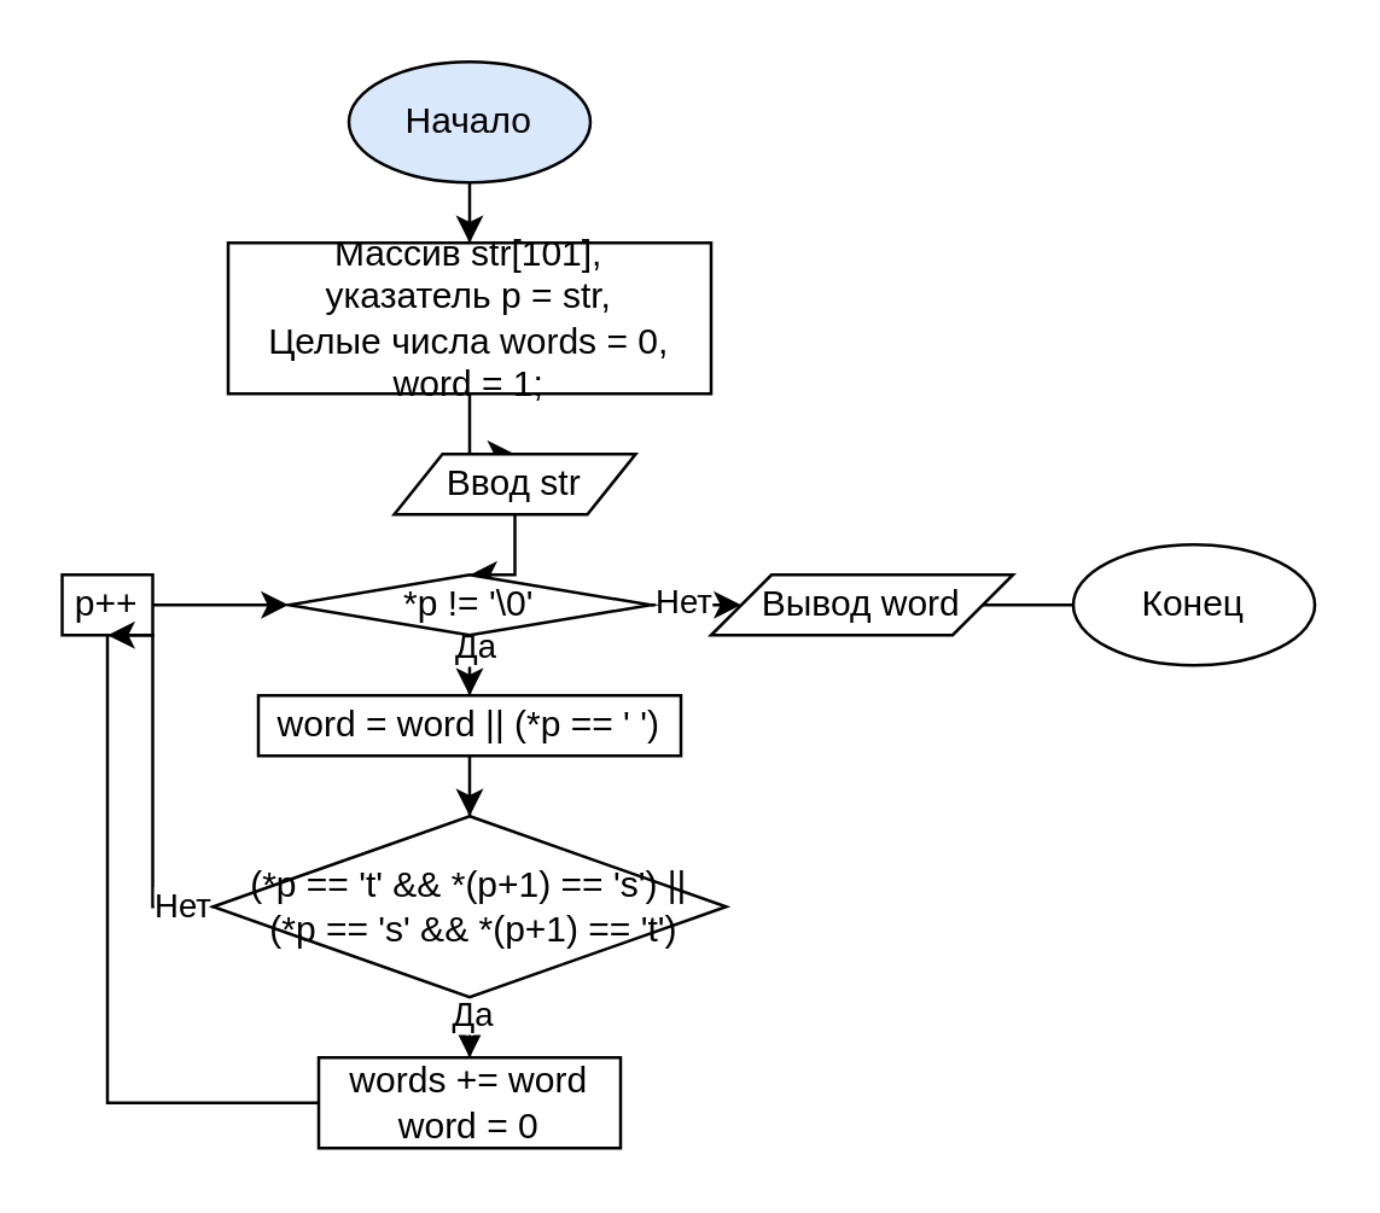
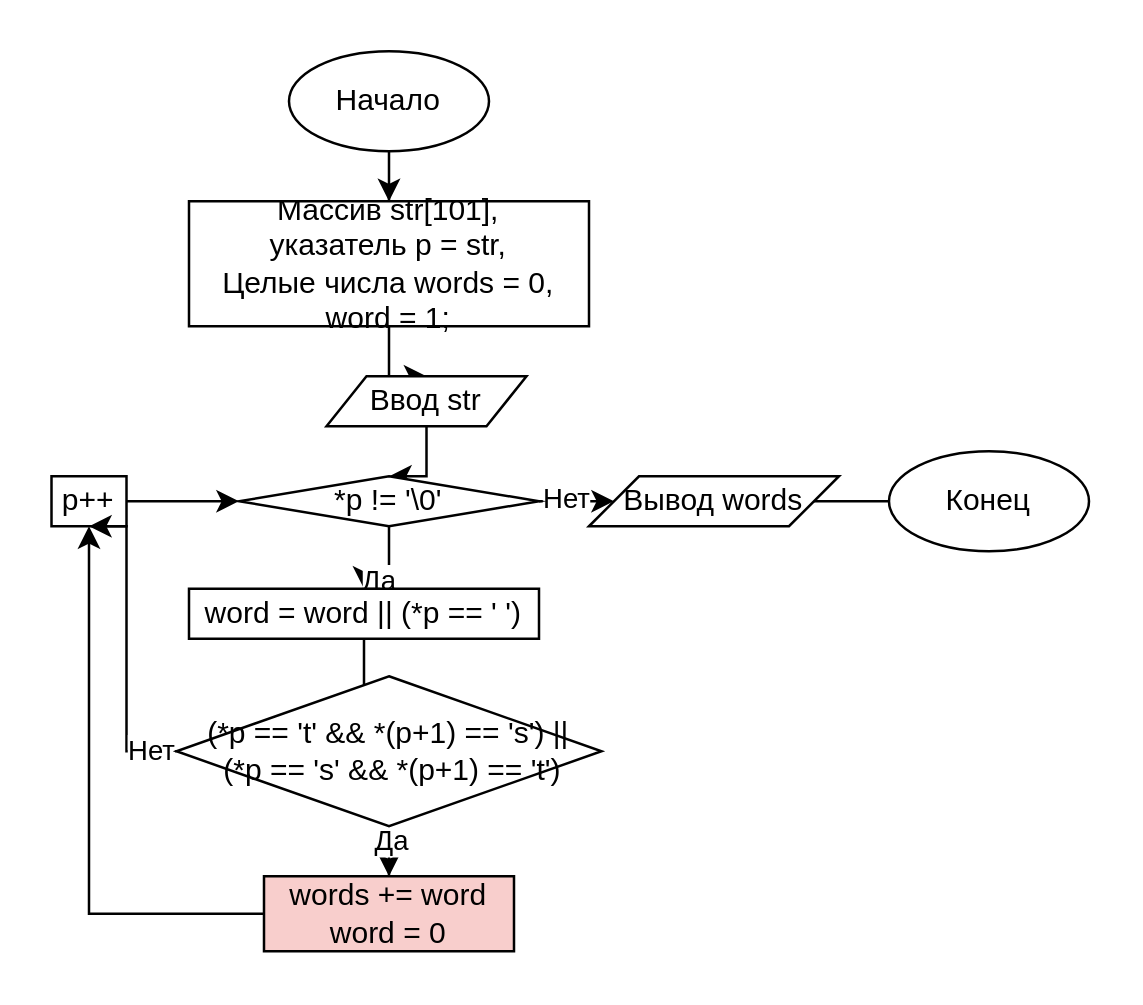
  <mxCell id="0" />
  <mxCell id="1" parent="0" />
  <mxCell id="2" style="edgeStyle=orthogonalEdgeStyle;rounded=0;orthogonalLoop=1;jettySize=auto;html=1;entryX=0.5;entryY=0;entryDx=0;entryDy=0;" edge="1" parent="1" source="3" target="5"><mxGeometry relative="1" as="geometry" /></mxCell>
- <mxCell id="3" value="Начало" style="ellipse;whiteSpace=wrap;html=1;fillColor=#dae8fc;" vertex="1" parent="1"><mxGeometry x="115" y="20" width="80" height="40" as="geometry" /></mxCell>
+ <mxCell id="3" value="Начало" style="ellipse;whiteSpace=wrap;html=1;" vertex="1" parent="1"><mxGeometry x="115" y="20" width="80" height="40" as="geometry" /></mxCell>
  <mxCell id="4" style="edgeStyle=orthogonalEdgeStyle;rounded=0;orthogonalLoop=1;jettySize=auto;html=1;" edge="1" parent="1" source="5" target="7"><mxGeometry relative="1" as="geometry" /></mxCell>
  <mxCell id="5" value="Массив str[101], &lt;br&gt;указатель p = str,&lt;br&gt;Целые числа words = 0,&lt;br&gt;word = 1;" style="rounded=0;whiteSpace=wrap;html=1;" vertex="1" parent="1"><mxGeometry x="75" y="80" width="160" height="50" as="geometry" /></mxCell>
  <mxCell id="6" style="edgeStyle=orthogonalEdgeStyle;rounded=0;orthogonalLoop=1;jettySize=auto;html=1;" edge="1" parent="1" source="7" target="13"><mxGeometry relative="1" as="geometry" /></mxCell>
  <mxCell id="7" value="Ввод str" style="shape=parallelogram;perimeter=parallelogramPerimeter;whiteSpace=wrap;html=1;" vertex="1" parent="1"><mxGeometry x="130" y="150" width="80" height="20" as="geometry" /></mxCell>
  <mxCell id="8" value="Конец" style="ellipse;whiteSpace=wrap;html=1;" vertex="1" parent="1"><mxGeometry x="355" y="180" width="80" height="40" as="geometry" /></mxCell>
  <mxCell id="9" style="edgeStyle=orthogonalEdgeStyle;rounded=0;orthogonalLoop=1;jettySize=auto;html=1;" edge="1" parent="1" source="13" target="15"><mxGeometry relative="1" as="geometry" /></mxCell>
  <mxCell id="10" value="Нет" style="edgeLabel;html=1;align=center;verticalAlign=middle;resizable=0;points=[];" vertex="1" connectable="0" parent="9"><mxGeometry x="0.415" y="2" relative="1" as="geometry"><mxPoint as="offset" /></mxGeometry></mxCell>
  <mxCell id="11" style="edgeStyle=orthogonalEdgeStyle;rounded=0;orthogonalLoop=1;jettySize=auto;html=1;entryX=0.5;entryY=0;entryDx=0;entryDy=0;" edge="1" parent="1" source="13" target="17"><mxGeometry relative="1" as="geometry" /></mxCell>
  <mxCell id="12" value="Да" style="edgeLabel;html=1;align=center;verticalAlign=middle;resizable=0;points=[];" vertex="1" connectable="0" parent="11"><mxGeometry x="0.438" y="1" relative="1" as="geometry"><mxPoint as="offset" /></mxGeometry></mxCell>
  <mxCell id="13" value="*p != '\0'" style="rhombus;whiteSpace=wrap;html=1;" vertex="1" parent="1"><mxGeometry x="95" y="190" width="120" height="20" as="geometry" /></mxCell>
  <mxCell id="14" style="edgeStyle=orthogonalEdgeStyle;rounded=0;orthogonalLoop=1;jettySize=auto;html=1;endArrow=none;" edge="1" parent="1" source="15" target="8"><mxGeometry relative="1" as="geometry" /></mxCell>
- <mxCell id="15" value="Вывод&amp;nbsp;word" style="shape=parallelogram;perimeter=parallelogramPerimeter;whiteSpace=wrap;html=1;" vertex="1" parent="1"><mxGeometry x="235" y="190" width="100" height="20" as="geometry" /></mxCell>
+ <mxCell id="15" value="Вывод&amp;nbsp;words" style="shape=parallelogram;perimeter=parallelogramPerimeter;whiteSpace=wrap;html=1;" vertex="1" parent="1"><mxGeometry x="235" y="190" width="100" height="20" as="geometry" /></mxCell>
  <mxCell id="16" style="edgeStyle=orthogonalEdgeStyle;rounded=0;orthogonalLoop=1;jettySize=auto;html=1;" edge="1" parent="1" source="17" target="24"><mxGeometry relative="1" as="geometry" /></mxCell>
- <mxCell id="17" value="word = word || (*p == ' ')" style="rounded=0;whiteSpace=wrap;html=1;" vertex="1" parent="1"><mxGeometry x="85" y="230" width="140" height="20" as="geometry" /></mxCell>
+ <mxCell id="17" value="word = word || (*p == ' ')" style="rounded=0;whiteSpace=wrap;html=1;" vertex="1" parent="1"><mxGeometry x="75" y="235" width="140" height="20" as="geometry" /></mxCell>
  <mxCell id="18" style="edgeStyle=orthogonalEdgeStyle;rounded=0;orthogonalLoop=1;jettySize=auto;html=1;entryX=0;entryY=0.5;entryDx=0;entryDy=0;" edge="1" parent="1" source="19" target="13"><mxGeometry relative="1" as="geometry" /></mxCell>
  <mxCell id="19" value="p++" style="rounded=0;whiteSpace=wrap;html=1;" vertex="1" parent="1"><mxGeometry x="20" y="190" width="30" height="20" as="geometry" /></mxCell>
  <mxCell id="20" style="edgeStyle=orthogonalEdgeStyle;rounded=0;orthogonalLoop=1;jettySize=auto;html=1;entryX=0.5;entryY=1;entryDx=0;entryDy=0;" edge="1" parent="1" source="24" target="19"><mxGeometry relative="1" as="geometry"><Array as="points"><mxPoint x="50" y="300" /></Array></mxGeometry></mxCell>
  <mxCell id="21" value="Нет" style="edgeLabel;html=1;align=center;verticalAlign=middle;resizable=0;points=[];" vertex="1" connectable="0" parent="20"><mxGeometry x="-0.818" y="-1" relative="1" as="geometry"><mxPoint as="offset" /></mxGeometry></mxCell>
  <mxCell id="22" style="edgeStyle=orthogonalEdgeStyle;rounded=0;orthogonalLoop=1;jettySize=auto;html=1;entryX=0.5;entryY=0;entryDx=0;entryDy=0;" edge="1" parent="1" source="24" target="26"><mxGeometry relative="1" as="geometry" /></mxCell>
  <mxCell id="23" value="Да" style="edgeLabel;html=1;align=center;verticalAlign=middle;resizable=0;points=[];" vertex="1" connectable="0" parent="22"><mxGeometry x="0.486" relative="1" as="geometry"><mxPoint as="offset" /></mxGeometry></mxCell>
  <mxCell id="24" value="(*p == 't' &amp;amp;&amp;amp; *(p+1) == 's') ||&lt;br&gt;&amp;nbsp;(*p == 's' &amp;amp;&amp;amp; *(p+1) == 't')" style="rhombus;whiteSpace=wrap;html=1;" vertex="1" parent="1"><mxGeometry x="70" y="270" width="170" height="60" as="geometry" /></mxCell>
- <mxCell id="25" style="edgeStyle=orthogonalEdgeStyle;rounded=0;orthogonalLoop=1;jettySize=auto;html=1;entryX=0.5;entryY=1;entryDx=0;entryDy=0;endArrow=none;" edge="1" parent="1" source="26" target="19"><mxGeometry relative="1" as="geometry" /></mxCell>
- <mxCell id="26" value="&lt;div&gt;words += word&lt;/div&gt;&lt;div&gt;word = 0&lt;/div&gt;" style="rounded=0;whiteSpace=wrap;html=1;" vertex="1" parent="1"><mxGeometry x="105" y="350" width="100" height="30" as="geometry" /></mxCell>
+ <mxCell id="25" style="edgeStyle=orthogonalEdgeStyle;rounded=0;orthogonalLoop=1;jettySize=auto;html=1;entryX=0.5;entryY=1;entryDx=0;entryDy=0;" edge="1" parent="1" source="26" target="19"><mxGeometry relative="1" as="geometry" /></mxCell>
+ <mxCell id="26" value="&lt;div&gt;words += word&lt;/div&gt;&lt;div&gt;word = 0&lt;/div&gt;" style="rounded=0;whiteSpace=wrap;html=1;fillColor=#f8cecc;" vertex="1" parent="1"><mxGeometry x="105" y="350" width="100" height="30" as="geometry" /></mxCell>
